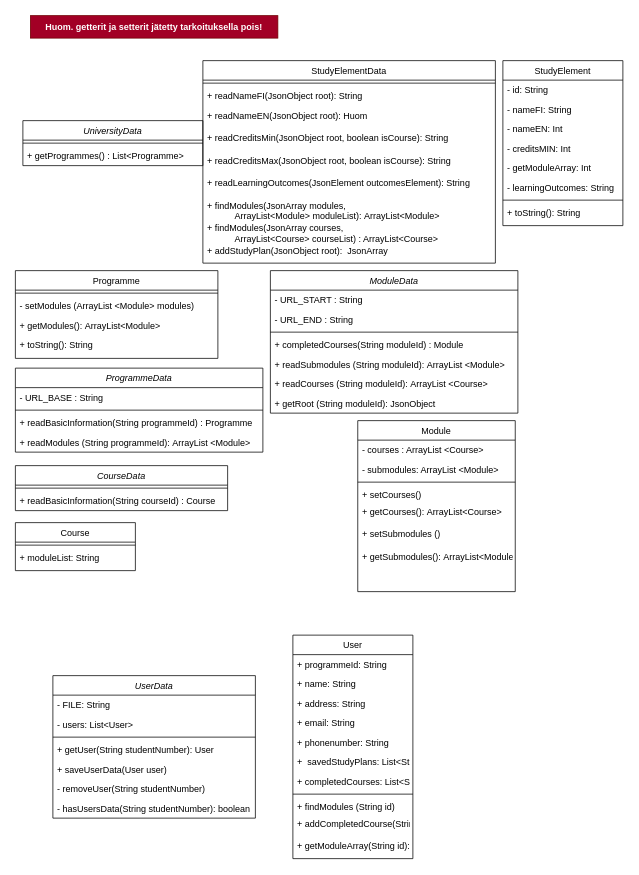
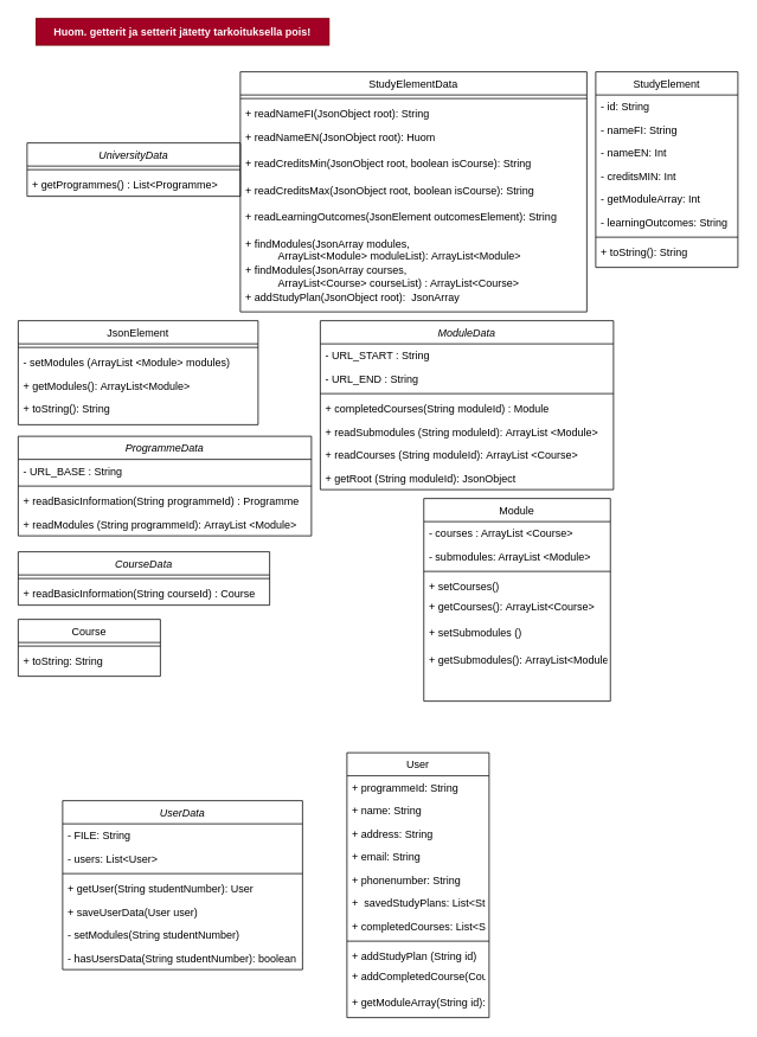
  <mxCell id="0" />
  <mxCell id="1" parent="0" />
  <mxCell id="2" value="UniversityData" style="swimlane;fontStyle=2;align=center;verticalAlign=top;childLayout=stackLayout;horizontal=1;startSize=26;horizontalStack=0;resizeParent=1;resizeLast=0;collapsible=1;marginBottom=0;rounded=0;shadow=0;strokeWidth=1;" parent="1" vertex="1"><mxGeometry x="30" y="160" width="240" height="60" as="geometry"><mxRectangle x="230" y="140" width="160" height="26" as="alternateBounds" /></mxGeometry></mxCell>
  <mxCell id="3" value="" style="line;html=1;strokeWidth=1;align=left;verticalAlign=middle;spacingTop=-1;spacingLeft=3;spacingRight=3;rotatable=0;labelPosition=right;points=[];portConstraint=eastwest;" parent="2" vertex="1"><mxGeometry y="26" width="240" height="8" as="geometry" /></mxCell>
  <mxCell id="4" value="+ getProgrammes() : List&lt;Programme&gt;" style="text;align=left;verticalAlign=top;spacingLeft=4;spacingRight=4;overflow=hidden;rotatable=0;points=[[0,0.5],[1,0.5]];portConstraint=eastwest;" parent="2" vertex="1"><mxGeometry y="34" width="240" height="26" as="geometry" /></mxCell>
- <mxCell id="5" value="Programme" style="swimlane;fontStyle=0;align=center;verticalAlign=top;childLayout=stackLayout;horizontal=1;startSize=26;horizontalStack=0;resizeParent=1;resizeLast=0;collapsible=1;marginBottom=0;rounded=0;shadow=0;strokeWidth=1;" parent="1" vertex="1"><mxGeometry x="20" y="360" width="270" height="117" as="geometry"><mxRectangle x="550" y="140" width="160" height="26" as="alternateBounds" /></mxGeometry></mxCell>
+ <mxCell id="5" value="JsonElement" style="swimlane;fontStyle=0;align=center;verticalAlign=top;childLayout=stackLayout;horizontal=1;startSize=26;horizontalStack=0;resizeParent=1;resizeLast=0;collapsible=1;marginBottom=0;rounded=0;shadow=0;strokeWidth=1;" parent="1" vertex="1"><mxGeometry x="20" y="360" width="270" height="117" as="geometry"><mxRectangle x="550" y="140" width="160" height="26" as="alternateBounds" /></mxGeometry></mxCell>
  <mxCell id="6" value="" style="line;html=1;strokeWidth=1;align=left;verticalAlign=middle;spacingTop=-1;spacingLeft=3;spacingRight=3;rotatable=0;labelPosition=right;points=[];portConstraint=eastwest;" parent="5" vertex="1"><mxGeometry y="26" width="270" height="8" as="geometry" /></mxCell>
  <mxCell id="7" value="- setModules (ArrayList &lt;Module&gt; modules)" style="text;align=left;verticalAlign=top;spacingLeft=4;spacingRight=4;overflow=hidden;rotatable=0;points=[[0,0.5],[1,0.5]];portConstraint=eastwest;" parent="5" vertex="1"><mxGeometry y="34" width="270" height="26" as="geometry" /></mxCell>
  <mxCell id="8" value="+ getModules(): ArrayList&lt;Module&gt;" style="text;align=left;verticalAlign=top;spacingLeft=4;spacingRight=4;overflow=hidden;rotatable=0;points=[[0,0.5],[1,0.5]];portConstraint=eastwest;" parent="5" vertex="1"><mxGeometry y="60" width="270" height="26" as="geometry" /></mxCell>
  <mxCell id="9" value="+ toString(): String" style="text;align=left;verticalAlign=top;spacingLeft=4;spacingRight=4;overflow=hidden;rotatable=0;points=[[0,0.5],[1,0.5]];portConstraint=eastwest;" parent="5" vertex="1"><mxGeometry y="86" width="270" height="26" as="geometry" /></mxCell>
  <mxCell id="10" value="Module" style="swimlane;fontStyle=0;align=center;verticalAlign=top;childLayout=stackLayout;horizontal=1;startSize=26;horizontalStack=0;resizeParent=1;resizeLast=0;collapsible=1;marginBottom=0;rounded=0;shadow=0;strokeWidth=1;" parent="1" vertex="1"><mxGeometry x="476.5" y="560" width="210" height="228" as="geometry"><mxRectangle x="550" y="140" width="160" height="26" as="alternateBounds" /></mxGeometry></mxCell>
  <mxCell id="11" value="- courses : ArrayList &lt;Course&gt; " style="text;align=left;verticalAlign=top;spacingLeft=4;spacingRight=4;overflow=hidden;rotatable=0;points=[[0,0.5],[1,0.5]];portConstraint=eastwest;" parent="10" vertex="1"><mxGeometry y="26" width="210" height="26" as="geometry" /></mxCell>
  <mxCell id="12" value="- submodules: ArrayList &lt;Module&gt;" style="text;align=left;verticalAlign=top;spacingLeft=4;spacingRight=4;overflow=hidden;rotatable=0;points=[[0,0.5],[1,0.5]];portConstraint=eastwest;rounded=0;shadow=0;html=0;" parent="10" vertex="1"><mxGeometry y="52" width="210" height="26" as="geometry" /></mxCell>
  <mxCell id="13" value="" style="line;html=1;strokeWidth=1;align=left;verticalAlign=middle;spacingTop=-1;spacingLeft=3;spacingRight=3;rotatable=0;labelPosition=right;points=[];portConstraint=eastwest;" parent="10" vertex="1"><mxGeometry y="78" width="210" height="8" as="geometry" /></mxCell>
  <mxCell id="14" value="+ setCourses() " style="text;align=left;verticalAlign=top;spacingLeft=4;spacingRight=4;overflow=hidden;rotatable=0;points=[[0,0.5],[1,0.5]];portConstraint=eastwest;" parent="10" vertex="1"><mxGeometry y="86" width="210" height="22" as="geometry" /></mxCell>
  <mxCell id="15" value="+ getCourses(): ArrayList&lt;Course&gt;" style="text;align=left;verticalAlign=top;spacingLeft=4;spacingRight=4;overflow=hidden;rotatable=0;points=[[0,0.5],[1,0.5]];portConstraint=eastwest;" parent="10" vertex="1"><mxGeometry y="108" width="210" height="30" as="geometry" /></mxCell>
  <mxCell id="16" value="+ setSubmodules ()" style="text;align=left;verticalAlign=top;spacingLeft=4;spacingRight=4;overflow=hidden;rotatable=0;points=[[0,0.5],[1,0.5]];portConstraint=eastwest;" parent="10" vertex="1"><mxGeometry y="138" width="210" height="30" as="geometry" /></mxCell>
  <mxCell id="17" value="+ getSubmodules(): ArrayList&lt;Module&gt;" style="text;align=left;verticalAlign=top;spacingLeft=4;spacingRight=4;overflow=hidden;rotatable=0;points=[[0,0.5],[1,0.5]];portConstraint=eastwest;" vertex="1" parent="10"><mxGeometry y="168" width="210" height="30" as="geometry" /></mxCell>
  <mxCell id="18" value="Course" style="swimlane;fontStyle=0;align=center;verticalAlign=top;childLayout=stackLayout;horizontal=1;startSize=26;horizontalStack=0;resizeParent=1;resizeLast=0;collapsible=1;marginBottom=0;rounded=0;shadow=0;strokeWidth=1;" parent="1" vertex="1"><mxGeometry x="20" y="696" width="160" height="64" as="geometry"><mxRectangle x="550" y="140" width="160" height="26" as="alternateBounds" /></mxGeometry></mxCell>
  <mxCell id="19" value="" style="line;html=1;strokeWidth=1;align=left;verticalAlign=middle;spacingTop=-1;spacingLeft=3;spacingRight=3;rotatable=0;labelPosition=right;points=[];portConstraint=eastwest;" parent="18" vertex="1"><mxGeometry y="26" width="160" height="8" as="geometry" /></mxCell>
- <mxCell id="20" value="+ moduleList: String" style="text;align=left;verticalAlign=top;spacingLeft=4;spacingRight=4;overflow=hidden;rotatable=0;points=[[0,0.5],[1,0.5]];portConstraint=eastwest;" vertex="1" parent="18"><mxGeometry y="34" width="160" height="30" as="geometry" /></mxCell>
+ <mxCell id="20" value="+ toString: String" style="text;align=left;verticalAlign=top;spacingLeft=4;spacingRight=4;overflow=hidden;rotatable=0;points=[[0,0.5],[1,0.5]];portConstraint=eastwest;" vertex="1" parent="18"><mxGeometry y="34" width="160" height="30" as="geometry" /></mxCell>
  <mxCell id="21" value="ProgrammeData" style="swimlane;fontStyle=2;align=center;verticalAlign=top;childLayout=stackLayout;horizontal=1;startSize=26;horizontalStack=0;resizeParent=1;resizeLast=0;collapsible=1;marginBottom=0;rounded=0;shadow=0;strokeWidth=1;" parent="1" vertex="1"><mxGeometry x="20" y="490" width="330" height="112" as="geometry"><mxRectangle x="230" y="140" width="160" height="26" as="alternateBounds" /></mxGeometry></mxCell>
  <mxCell id="22" value="- URL_BASE : String" style="text;align=left;verticalAlign=top;spacingLeft=4;spacingRight=4;overflow=hidden;rotatable=0;points=[[0,0.5],[1,0.5]];portConstraint=eastwest;" vertex="1" parent="21"><mxGeometry y="26" width="330" height="26" as="geometry" /></mxCell>
  <mxCell id="23" value="" style="line;html=1;strokeWidth=1;align=left;verticalAlign=middle;spacingTop=-1;spacingLeft=3;spacingRight=3;rotatable=0;labelPosition=right;points=[];portConstraint=eastwest;" parent="21" vertex="1"><mxGeometry y="52" width="330" height="8" as="geometry" /></mxCell>
  <mxCell id="24" value="+ readBasicInformation(String programmeId) : Programme" style="text;align=left;verticalAlign=top;spacingLeft=4;spacingRight=4;overflow=hidden;rotatable=0;points=[[0,0.5],[1,0.5]];portConstraint=eastwest;" parent="21" vertex="1"><mxGeometry y="60" width="330" height="26" as="geometry" /></mxCell>
  <mxCell id="25" value="+ readModules (String programmeId): ArrayList &lt;Module&gt;" style="text;align=left;verticalAlign=top;spacingLeft=4;spacingRight=4;overflow=hidden;rotatable=0;points=[[0,0.5],[1,0.5]];portConstraint=eastwest;" parent="21" vertex="1"><mxGeometry y="86" width="330" height="26" as="geometry" /></mxCell>
  <mxCell id="26" value="UserData" style="swimlane;fontStyle=2;align=center;verticalAlign=top;childLayout=stackLayout;horizontal=1;startSize=26;horizontalStack=0;resizeParent=1;resizeLast=0;collapsible=1;marginBottom=0;rounded=0;shadow=0;strokeWidth=1;" vertex="1" parent="1"><mxGeometry x="70" y="900" width="270" height="190" as="geometry"><mxRectangle x="230" y="140" width="160" height="26" as="alternateBounds" /></mxGeometry></mxCell>
  <mxCell id="27" value="- FILE: String" style="text;align=left;verticalAlign=top;spacingLeft=4;spacingRight=4;overflow=hidden;rotatable=0;points=[[0,0.5],[1,0.5]];portConstraint=eastwest;" vertex="1" parent="26"><mxGeometry y="26" width="270" height="26" as="geometry" /></mxCell>
  <mxCell id="28" value="- users: List&lt;User&gt;" style="text;align=left;verticalAlign=top;spacingLeft=4;spacingRight=4;overflow=hidden;rotatable=0;points=[[0,0.5],[1,0.5]];portConstraint=eastwest;" vertex="1" parent="26"><mxGeometry y="52" width="270" height="26" as="geometry" /></mxCell>
  <mxCell id="29" value="" style="line;html=1;strokeWidth=1;align=left;verticalAlign=middle;spacingTop=-1;spacingLeft=3;spacingRight=3;rotatable=0;labelPosition=right;points=[];portConstraint=eastwest;" vertex="1" parent="26"><mxGeometry y="78" width="270" height="8" as="geometry" /></mxCell>
  <mxCell id="30" value="+ getUser(String studentNumber): User" style="text;align=left;verticalAlign=top;spacingLeft=4;spacingRight=4;overflow=hidden;rotatable=0;points=[[0,0.5],[1,0.5]];portConstraint=eastwest;" vertex="1" parent="26"><mxGeometry y="86" width="270" height="26" as="geometry" /></mxCell>
  <mxCell id="31" value="+ saveUserData(User user)" style="text;align=left;verticalAlign=top;spacingLeft=4;spacingRight=4;overflow=hidden;rotatable=0;points=[[0,0.5],[1,0.5]];portConstraint=eastwest;" vertex="1" parent="26"><mxGeometry y="112" width="270" height="26" as="geometry" /></mxCell>
- <mxCell id="32" value="- removeUser(String studentNumber)" style="text;align=left;verticalAlign=top;spacingLeft=4;spacingRight=4;overflow=hidden;rotatable=0;points=[[0,0.5],[1,0.5]];portConstraint=eastwest;" vertex="1" parent="26"><mxGeometry y="138" width="270" height="26" as="geometry" /></mxCell>
+ <mxCell id="32" value="- setModules(String studentNumber)" style="text;align=left;verticalAlign=top;spacingLeft=4;spacingRight=4;overflow=hidden;rotatable=0;points=[[0,0.5],[1,0.5]];portConstraint=eastwest;" vertex="1" parent="26"><mxGeometry y="138" width="270" height="26" as="geometry" /></mxCell>
  <mxCell id="33" value="- hasUsersData(String studentNumber): boolean" style="text;align=left;verticalAlign=top;spacingLeft=4;spacingRight=4;overflow=hidden;rotatable=0;points=[[0,0.5],[1,0.5]];portConstraint=eastwest;" vertex="1" parent="26"><mxGeometry y="164" width="270" height="26" as="geometry" /></mxCell>
  <mxCell id="34" value="User" style="swimlane;fontStyle=0;align=center;verticalAlign=top;childLayout=stackLayout;horizontal=1;startSize=26;horizontalStack=0;resizeParent=1;resizeLast=0;collapsible=1;marginBottom=0;rounded=0;shadow=0;strokeWidth=1;" vertex="1" parent="1"><mxGeometry x="390" y="846" width="160" height="298" as="geometry"><mxRectangle x="550" y="140" width="160" height="26" as="alternateBounds" /></mxGeometry></mxCell>
  <mxCell id="35" value="+ programmeId: String" style="text;align=left;verticalAlign=top;spacingLeft=4;spacingRight=4;overflow=hidden;rotatable=0;points=[[0,0.5],[1,0.5]];portConstraint=eastwest;" vertex="1" parent="34"><mxGeometry y="26" width="160" height="26" as="geometry" /></mxCell>
  <mxCell id="36" value="+ name: String&#10;" style="text;align=left;verticalAlign=top;spacingLeft=4;spacingRight=4;overflow=hidden;rotatable=0;points=[[0,0.5],[1,0.5]];portConstraint=eastwest;rounded=0;shadow=0;html=0;" vertex="1" parent="34"><mxGeometry y="52" width="160" height="26" as="geometry" /></mxCell>
  <mxCell id="37" value="+ address: String" style="text;align=left;verticalAlign=top;spacingLeft=4;spacingRight=4;overflow=hidden;rotatable=0;points=[[0,0.5],[1,0.5]];portConstraint=eastwest;rounded=0;shadow=0;html=0;" vertex="1" parent="34"><mxGeometry y="78" width="160" height="26" as="geometry" /></mxCell>
  <mxCell id="38" value="+ email: String&#10;" style="text;align=left;verticalAlign=top;spacingLeft=4;spacingRight=4;overflow=hidden;rotatable=0;points=[[0,0.5],[1,0.5]];portConstraint=eastwest;rounded=0;shadow=0;html=0;" vertex="1" parent="34"><mxGeometry y="104" width="160" height="26" as="geometry" /></mxCell>
  <mxCell id="39" value="+ phonenumber: String&#10;" style="text;align=left;verticalAlign=top;spacingLeft=4;spacingRight=4;overflow=hidden;rotatable=0;points=[[0,0.5],[1,0.5]];portConstraint=eastwest;rounded=0;shadow=0;html=0;" vertex="1" parent="34"><mxGeometry y="130" width="160" height="26" as="geometry" /></mxCell>
  <mxCell id="40" value="+  savedStudyPlans: List&lt;String&gt;" style="text;align=left;verticalAlign=top;spacingLeft=4;spacingRight=4;overflow=hidden;rotatable=0;points=[[0,0.5],[1,0.5]];portConstraint=eastwest;rounded=0;shadow=0;html=0;" vertex="1" parent="34"><mxGeometry y="156" width="160" height="26" as="geometry" /></mxCell>
  <mxCell id="41" value="+ completedCourses: List&lt;String&gt;" style="text;align=left;verticalAlign=top;spacingLeft=4;spacingRight=4;overflow=hidden;rotatable=0;points=[[0,0.5],[1,0.5]];portConstraint=eastwest;rounded=0;shadow=0;html=0;" vertex="1" parent="34"><mxGeometry y="182" width="160" height="26" as="geometry" /></mxCell>
  <mxCell id="42" value="" style="line;html=1;strokeWidth=1;align=left;verticalAlign=middle;spacingTop=-1;spacingLeft=3;spacingRight=3;rotatable=0;labelPosition=right;points=[];portConstraint=eastwest;" vertex="1" parent="34"><mxGeometry y="208" width="160" height="8" as="geometry" /></mxCell>
- <mxCell id="43" value="+ findModules (String id)" style="text;align=left;verticalAlign=top;spacingLeft=4;spacingRight=4;overflow=hidden;rotatable=0;points=[[0,0.5],[1,0.5]];portConstraint=eastwest;" vertex="1" parent="34"><mxGeometry y="216" width="160" height="22" as="geometry" /></mxCell>
- <mxCell id="44" value="+ addCompletedCourse(String id)" style="text;align=left;verticalAlign=top;spacingLeft=4;spacingRight=4;overflow=hidden;rotatable=0;points=[[0,0.5],[1,0.5]];portConstraint=eastwest;" vertex="1" parent="34"><mxGeometry y="238" width="160" height="30" as="geometry" /></mxCell>
+ <mxCell id="43" value="+ addStudyPlan (String id)" style="text;align=left;verticalAlign=top;spacingLeft=4;spacingRight=4;overflow=hidden;rotatable=0;points=[[0,0.5],[1,0.5]];portConstraint=eastwest;" vertex="1" parent="34"><mxGeometry y="216" width="160" height="22" as="geometry" /></mxCell>
+ <mxCell id="44" value="+ addCompletedCourse(Course id)" style="text;align=left;verticalAlign=top;spacingLeft=4;spacingRight=4;overflow=hidden;rotatable=0;points=[[0,0.5],[1,0.5]];portConstraint=eastwest;" vertex="1" parent="34"><mxGeometry y="238" width="160" height="30" as="geometry" /></mxCell>
  <mxCell id="45" value="+ getModuleArray(String id): boolean" style="text;align=left;verticalAlign=top;spacingLeft=4;spacingRight=4;overflow=hidden;rotatable=0;points=[[0,0.5],[1,0.5]];portConstraint=eastwest;" vertex="1" parent="34"><mxGeometry y="268" width="160" height="30" as="geometry" /></mxCell>
  <mxCell id="46" value="StudyElement" style="swimlane;fontStyle=0;align=center;verticalAlign=top;childLayout=stackLayout;horizontal=1;startSize=26;horizontalStack=0;resizeParent=1;resizeLast=0;collapsible=1;marginBottom=0;rounded=0;shadow=0;strokeWidth=1;" vertex="1" parent="1"><mxGeometry x="670" y="80" width="160" height="220" as="geometry"><mxRectangle x="550" y="140" width="160" height="26" as="alternateBounds" /></mxGeometry></mxCell>
  <mxCell id="47" value="- id: String" style="text;align=left;verticalAlign=top;spacingLeft=4;spacingRight=4;overflow=hidden;rotatable=0;points=[[0,0.5],[1,0.5]];portConstraint=eastwest;" vertex="1" parent="46"><mxGeometry y="26" width="160" height="26" as="geometry" /></mxCell>
  <mxCell id="48" value="- nameFI: String&#10;" style="text;align=left;verticalAlign=top;spacingLeft=4;spacingRight=4;overflow=hidden;rotatable=0;points=[[0,0.5],[1,0.5]];portConstraint=eastwest;rounded=0;shadow=0;html=0;" vertex="1" parent="46"><mxGeometry y="52" width="160" height="26" as="geometry" /></mxCell>
  <mxCell id="49" value="- nameEN: Int&#10;" style="text;align=left;verticalAlign=top;spacingLeft=4;spacingRight=4;overflow=hidden;rotatable=0;points=[[0,0.5],[1,0.5]];portConstraint=eastwest;rounded=0;shadow=0;html=0;" vertex="1" parent="46"><mxGeometry y="78" width="160" height="26" as="geometry" /></mxCell>
  <mxCell id="50" value="- creditsMIN: Int" style="text;align=left;verticalAlign=top;spacingLeft=4;spacingRight=4;overflow=hidden;rotatable=0;points=[[0,0.5],[1,0.5]];portConstraint=eastwest;rounded=0;shadow=0;html=0;" vertex="1" parent="46"><mxGeometry y="104" width="160" height="26" as="geometry" /></mxCell>
  <mxCell id="51" value="- getModuleArray: Int" style="text;align=left;verticalAlign=top;spacingLeft=4;spacingRight=4;overflow=hidden;rotatable=0;points=[[0,0.5],[1,0.5]];portConstraint=eastwest;rounded=0;shadow=0;html=0;" vertex="1" parent="46"><mxGeometry y="130" width="160" height="26" as="geometry" /></mxCell>
  <mxCell id="52" value="- learningOutcomes: String&#10;" style="text;align=left;verticalAlign=top;spacingLeft=4;spacingRight=4;overflow=hidden;rotatable=0;points=[[0,0.5],[1,0.5]];portConstraint=eastwest;rounded=0;shadow=0;html=0;" vertex="1" parent="46"><mxGeometry y="156" width="160" height="26" as="geometry" /></mxCell>
  <mxCell id="53" value="" style="line;html=1;strokeWidth=1;align=left;verticalAlign=middle;spacingTop=-1;spacingLeft=3;spacingRight=3;rotatable=0;labelPosition=right;points=[];portConstraint=eastwest;" vertex="1" parent="46"><mxGeometry y="182" width="160" height="8" as="geometry" /></mxCell>
  <mxCell id="54" value="+ toString(): String" style="text;align=left;verticalAlign=top;spacingLeft=4;spacingRight=4;overflow=hidden;rotatable=0;points=[[0,0.5],[1,0.5]];portConstraint=eastwest;" vertex="1" parent="46"><mxGeometry y="190" width="160" height="30" as="geometry" /></mxCell>
  <mxCell id="55" value="StudyElementData" style="swimlane;fontStyle=0;align=center;verticalAlign=top;childLayout=stackLayout;horizontal=1;startSize=26;horizontalStack=0;resizeParent=1;resizeLast=0;collapsible=1;marginBottom=0;rounded=0;shadow=0;strokeWidth=1;" vertex="1" parent="1"><mxGeometry x="270" y="80" width="390" height="270" as="geometry"><mxRectangle x="550" y="140" width="160" height="26" as="alternateBounds" /></mxGeometry></mxCell>
  <mxCell id="56" value="" style="line;html=1;strokeWidth=1;align=left;verticalAlign=middle;spacingTop=-1;spacingLeft=3;spacingRight=3;rotatable=0;labelPosition=right;points=[];portConstraint=eastwest;" vertex="1" parent="55"><mxGeometry y="26" width="390" height="8" as="geometry" /></mxCell>
  <mxCell id="57" value="+ readNameFI(JsonObject root): String" style="text;align=left;verticalAlign=top;spacingLeft=4;spacingRight=4;overflow=hidden;rotatable=0;points=[[0,0.5],[1,0.5]];portConstraint=eastwest;" vertex="1" parent="55"><mxGeometry y="34" width="390" height="26" as="geometry" /></mxCell>
  <mxCell id="58" value="+ readNameEN(JsonObject root): Huom" style="text;align=left;verticalAlign=top;spacingLeft=4;spacingRight=4;overflow=hidden;rotatable=0;points=[[0,0.5],[1,0.5]];portConstraint=eastwest;" vertex="1" parent="55"><mxGeometry y="60" width="390" height="30" as="geometry" /></mxCell>
  <mxCell id="59" value="+ readCreditsMin(JsonObject root, boolean isCourse): String" style="text;align=left;verticalAlign=top;spacingLeft=4;spacingRight=4;overflow=hidden;rotatable=0;points=[[0,0.5],[1,0.5]];portConstraint=eastwest;" vertex="1" parent="55"><mxGeometry y="90" width="390" height="30" as="geometry" /></mxCell>
  <mxCell id="60" value="+ readCreditsMax(JsonObject root, boolean isCourse): String" style="text;align=left;verticalAlign=top;spacingLeft=4;spacingRight=4;overflow=hidden;rotatable=0;points=[[0,0.5],[1,0.5]];portConstraint=eastwest;" vertex="1" parent="55"><mxGeometry y="120" width="390" height="30" as="geometry" /></mxCell>
  <mxCell id="61" value="+ readLearningOutcomes(JsonElement outcomesElement): String" style="text;align=left;verticalAlign=top;spacingLeft=4;spacingRight=4;overflow=hidden;rotatable=0;points=[[0,0.5],[1,0.5]];portConstraint=eastwest;" vertex="1" parent="55"><mxGeometry y="150" width="390" height="30" as="geometry" /></mxCell>
  <mxCell id="62" value="+ findModules(JsonArray modules, &#10;           ArrayList&lt;Module&gt; moduleList): ArrayList&lt;Module&gt;" style="text;align=left;verticalAlign=top;spacingLeft=4;spacingRight=4;overflow=hidden;rotatable=0;points=[[0,0.5],[1,0.5]];portConstraint=eastwest;" vertex="1" parent="55"><mxGeometry y="180" width="390" height="30" as="geometry" /></mxCell>
  <mxCell id="63" value="+ findModules(JsonArray courses, &#10;           ArrayList&lt;Course&gt; courseList) : ArrayList&lt;Course&gt;" style="text;align=left;verticalAlign=top;spacingLeft=4;spacingRight=4;overflow=hidden;rotatable=0;points=[[0,0.5],[1,0.5]];portConstraint=eastwest;" vertex="1" parent="55"><mxGeometry y="210" width="390" height="30" as="geometry" /></mxCell>
  <mxCell id="64" value="+ addStudyPlan(JsonObject root):  JsonArray" style="text;align=left;verticalAlign=top;spacingLeft=4;spacingRight=4;overflow=hidden;rotatable=0;points=[[0,0.5],[1,0.5]];portConstraint=eastwest;" vertex="1" parent="55"><mxGeometry y="240" width="390" height="30" as="geometry" /></mxCell>
  <mxCell id="65" value="&lt;b&gt;Huom. getterit ja setterit jätetty tarkoituksella pois!&lt;/b&gt;" style="text;html=1;strokeColor=#6F0000;fillColor=#a20025;align=center;verticalAlign=middle;whiteSpace=wrap;rounded=0;fontColor=#ffffff;" vertex="1" parent="1"><mxGeometry x="40" y="20" width="330" height="30" as="geometry" /></mxCell>
  <mxCell id="66" value="ModuleData" style="swimlane;fontStyle=2;align=center;verticalAlign=top;childLayout=stackLayout;horizontal=1;startSize=26;horizontalStack=0;resizeParent=1;resizeLast=0;collapsible=1;marginBottom=0;rounded=0;shadow=0;strokeWidth=1;" vertex="1" parent="1"><mxGeometry x="360" y="360" width="330" height="190" as="geometry"><mxRectangle x="230" y="140" width="160" height="26" as="alternateBounds" /></mxGeometry></mxCell>
  <mxCell id="67" value="- URL_START : String" style="text;align=left;verticalAlign=top;spacingLeft=4;spacingRight=4;overflow=hidden;rotatable=0;points=[[0,0.5],[1,0.5]];portConstraint=eastwest;" vertex="1" parent="66"><mxGeometry y="26" width="330" height="26" as="geometry" /></mxCell>
  <mxCell id="68" value="- URL_END : String" style="text;align=left;verticalAlign=top;spacingLeft=4;spacingRight=4;overflow=hidden;rotatable=0;points=[[0,0.5],[1,0.5]];portConstraint=eastwest;" vertex="1" parent="66"><mxGeometry y="52" width="330" height="26" as="geometry" /></mxCell>
  <mxCell id="69" value="" style="line;html=1;strokeWidth=1;align=left;verticalAlign=middle;spacingTop=-1;spacingLeft=3;spacingRight=3;rotatable=0;labelPosition=right;points=[];portConstraint=eastwest;" vertex="1" parent="66"><mxGeometry y="78" width="330" height="8" as="geometry" /></mxCell>
  <mxCell id="70" value="+ completedCourses(String moduleId) : Module" style="text;align=left;verticalAlign=top;spacingLeft=4;spacingRight=4;overflow=hidden;rotatable=0;points=[[0,0.5],[1,0.5]];portConstraint=eastwest;" vertex="1" parent="66"><mxGeometry y="86" width="330" height="26" as="geometry" /></mxCell>
  <mxCell id="71" value="+ readSubmodules (String moduleId): ArrayList &lt;Module&gt;" style="text;align=left;verticalAlign=top;spacingLeft=4;spacingRight=4;overflow=hidden;rotatable=0;points=[[0,0.5],[1,0.5]];portConstraint=eastwest;" vertex="1" parent="66"><mxGeometry y="112" width="330" height="26" as="geometry" /></mxCell>
  <mxCell id="72" value="+ readCourses (String moduleId): ArrayList &lt;Course&gt;" style="text;align=left;verticalAlign=top;spacingLeft=4;spacingRight=4;overflow=hidden;rotatable=0;points=[[0,0.5],[1,0.5]];portConstraint=eastwest;" vertex="1" parent="66"><mxGeometry y="138" width="330" height="26" as="geometry" /></mxCell>
  <mxCell id="73" value="+ getRoot (String moduleId): JsonObject" style="text;align=left;verticalAlign=top;spacingLeft=4;spacingRight=4;overflow=hidden;rotatable=0;points=[[0,0.5],[1,0.5]];portConstraint=eastwest;" vertex="1" parent="66"><mxGeometry y="164" width="330" height="26" as="geometry" /></mxCell>
  <mxCell id="74" value="CourseData" style="swimlane;fontStyle=2;align=center;verticalAlign=top;childLayout=stackLayout;horizontal=1;startSize=26;horizontalStack=0;resizeParent=1;resizeLast=0;collapsible=1;marginBottom=0;rounded=0;shadow=0;strokeWidth=1;" vertex="1" parent="1"><mxGeometry x="20" y="620" width="283" height="60" as="geometry"><mxRectangle x="230" y="140" width="160" height="26" as="alternateBounds" /></mxGeometry></mxCell>
  <mxCell id="75" value="" style="line;html=1;strokeWidth=1;align=left;verticalAlign=middle;spacingTop=-1;spacingLeft=3;spacingRight=3;rotatable=0;labelPosition=right;points=[];portConstraint=eastwest;" vertex="1" parent="74"><mxGeometry y="26" width="283" height="8" as="geometry" /></mxCell>
  <mxCell id="76" value="+ readBasicInformation(String courseId) : Course" style="text;align=left;verticalAlign=top;spacingLeft=4;spacingRight=4;overflow=hidden;rotatable=0;points=[[0,0.5],[1,0.5]];portConstraint=eastwest;" vertex="1" parent="74"><mxGeometry y="34" width="283" height="26" as="geometry" /></mxCell>
